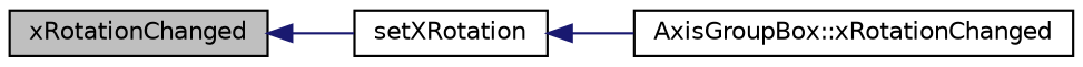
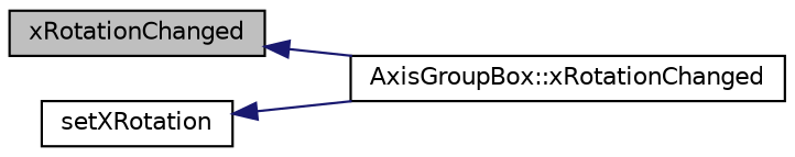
  digraph {
    rankdir=LR
    node [color=black fillcolor=white fontname=Helvetica fontsize=10 shape=record style=filled]
    edge [color=midnightblue dir=back fontname=Helvetica fontsize=10 labelfontname=Helvetica labelfontsize=10 style=solid]
    n1 [fillcolor=grey75 fontcolor=black height=0.2 label=xRotationChanged width=0.4]
    n2 [height=0.2 label=setXRotation width=0.4]
    n3 [height=0.2 label="AxisGroupBox::xRotationChanged" width=0.4]
-   n1 -> n2
+   n1 -> n3
    n2 -> n3
  }
